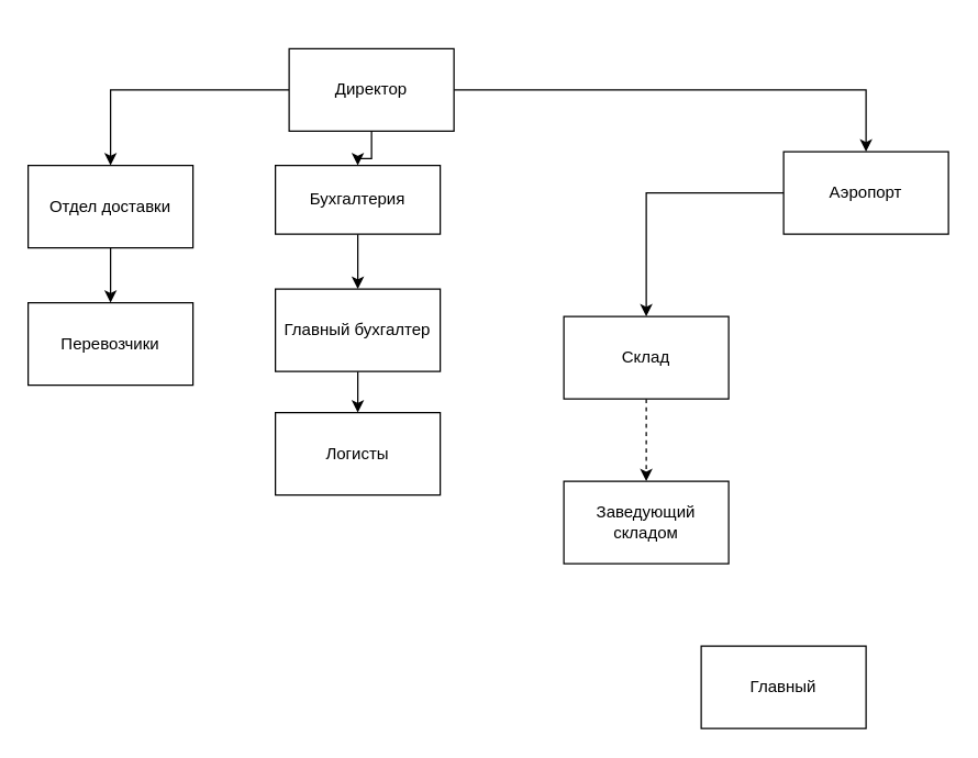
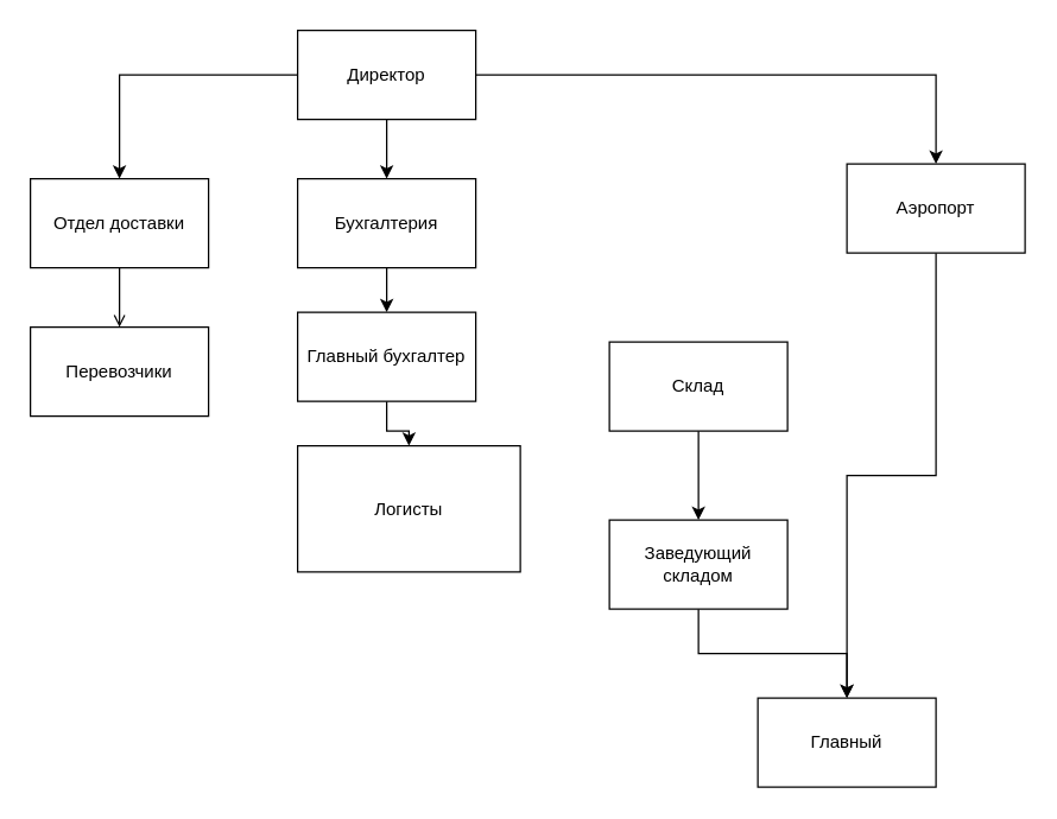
  <mxCell id="0" />
  <mxCell id="1" parent="0" />
- <mxCell id="2" style="edgeStyle=orthogonalEdgeStyle;rounded=0;orthogonalLoop=1;jettySize=auto;html=1;entryX=0.5;entryY=0;entryDx=0;entryDy=0;dashed=1;" edge="1" parent="1" source="3" target="5"><mxGeometry relative="1" as="geometry"><mxPoint x="470" y="370" as="targetPoint" /></mxGeometry></mxCell>
+ <mxCell id="2" style="edgeStyle=orthogonalEdgeStyle;rounded=0;orthogonalLoop=1;jettySize=auto;html=1;entryX=0.5;entryY=0;entryDx=0;entryDy=0;" edge="1" parent="1" source="3" target="5"><mxGeometry relative="1" as="geometry"><mxPoint x="470" y="370" as="targetPoint" /></mxGeometry></mxCell>
  <mxCell id="3" value="Склад" style="rounded=0;whiteSpace=wrap;html=1;" vertex="1" parent="1"><mxGeometry x="410" y="230" width="120" height="60" as="geometry" /></mxCell>
+ <mxCell id="4" style="edgeStyle=orthogonalEdgeStyle;rounded=0;orthogonalLoop=1;jettySize=auto;html=1;" edge="1" parent="1" source="5" target="6"><mxGeometry relative="1" as="geometry" /></mxCell>
  <mxCell id="5" value="Заведующий складом" style="rounded=0;whiteSpace=wrap;html=1;" vertex="1" parent="1"><mxGeometry x="410" y="350" width="120" height="60" as="geometry" /></mxCell>
  <mxCell id="6" value="Главный" style="rounded=0;whiteSpace=wrap;html=1;" vertex="1" parent="1"><mxGeometry x="510" y="470" width="120" height="60" as="geometry" /></mxCell>
- <mxCell id="7" style="edgeStyle=orthogonalEdgeStyle;rounded=0;orthogonalLoop=1;jettySize=auto;html=1;entryX=0.5;entryY=0;entryDx=0;entryDy=0;" edge="1" parent="1" source="8" target="3"><mxGeometry relative="1" as="geometry" /></mxCell>
+ <mxCell id="7" style="edgeStyle=orthogonalEdgeStyle;rounded=0;orthogonalLoop=1;jettySize=auto;html=1;" edge="1" parent="1" source="8" target="6"><mxGeometry relative="1" as="geometry" /></mxCell>
  <mxCell id="8" value="Аэропорт" style="rounded=0;whiteSpace=wrap;html=1;" vertex="1" parent="1"><mxGeometry x="570" y="110" width="120" height="60" as="geometry" /></mxCell>
  <mxCell id="9" style="edgeStyle=orthogonalEdgeStyle;rounded=0;orthogonalLoop=1;jettySize=auto;html=1;" edge="1" parent="1" source="12" target="8"><mxGeometry relative="1" as="geometry" /></mxCell>
  <mxCell id="10" style="edgeStyle=orthogonalEdgeStyle;rounded=0;orthogonalLoop=1;jettySize=auto;html=1;" edge="1" parent="1" source="12" target="14"><mxGeometry relative="1" as="geometry" /></mxCell>
  <mxCell id="11" style="edgeStyle=orthogonalEdgeStyle;rounded=0;orthogonalLoop=1;jettySize=auto;html=1;" edge="1" parent="1" source="12" target="19"><mxGeometry relative="1" as="geometry" /></mxCell>
- <mxCell id="12" value="Директор" style="rounded=0;whiteSpace=wrap;html=1;" vertex="1" parent="1"><mxGeometry x="210" y="35" width="120" height="60" as="geometry" /></mxCell>
+ <mxCell id="12" value="Директор" style="rounded=0;whiteSpace=wrap;html=1;" vertex="1" parent="1"><mxGeometry x="200" y="20" width="120" height="60" as="geometry" /></mxCell>
  <mxCell id="13" style="edgeStyle=orthogonalEdgeStyle;rounded=0;orthogonalLoop=1;jettySize=auto;html=1;" edge="1" parent="1" source="14" target="16"><mxGeometry relative="1" as="geometry" /></mxCell>
- <mxCell id="14" value="Бухгалтерия" style="rounded=0;whiteSpace=wrap;html=1;" vertex="1" parent="1"><mxGeometry x="200" y="120" width="120" height="50" as="geometry" /></mxCell>
+ <mxCell id="14" value="Бухгалтерия" style="rounded=0;whiteSpace=wrap;html=1;" vertex="1" parent="1"><mxGeometry x="200" y="120" width="120" height="60" as="geometry" /></mxCell>
  <mxCell id="15" style="edgeStyle=orthogonalEdgeStyle;rounded=0;orthogonalLoop=1;jettySize=auto;html=1;" edge="1" parent="1" source="16" target="17"><mxGeometry relative="1" as="geometry" /></mxCell>
  <mxCell id="16" value="Главный бухгалтер" style="rounded=0;whiteSpace=wrap;html=1;" vertex="1" parent="1"><mxGeometry x="200" y="210" width="120" height="60" as="geometry" /></mxCell>
- <mxCell id="17" value="Логисты" style="rounded=0;whiteSpace=wrap;html=1;" vertex="1" parent="1"><mxGeometry x="200" y="300" width="120" height="60" as="geometry" /></mxCell>
- <mxCell id="18" style="edgeStyle=orthogonalEdgeStyle;rounded=0;orthogonalLoop=1;jettySize=auto;html=1;" edge="1" parent="1" source="19" target="20"><mxGeometry relative="1" as="geometry" /></mxCell>
+ <mxCell id="17" value="Логисты" style="rounded=0;whiteSpace=wrap;html=1;" vertex="1" parent="1"><mxGeometry x="200" y="300" width="150" height="85" as="geometry" /></mxCell>
+ <mxCell id="18" style="edgeStyle=orthogonalEdgeStyle;rounded=0;orthogonalLoop=1;jettySize=auto;html=1;endArrow=open;" edge="1" parent="1" source="19" target="20"><mxGeometry relative="1" as="geometry" /></mxCell>
  <mxCell id="19" value="Отдел доставки" style="rounded=0;whiteSpace=wrap;html=1;" vertex="1" parent="1"><mxGeometry x="20" y="120" width="120" height="60" as="geometry" /></mxCell>
  <mxCell id="20" value="Перевозчики" style="rounded=0;whiteSpace=wrap;html=1;" vertex="1" parent="1"><mxGeometry x="20" y="220" width="120" height="60" as="geometry" /></mxCell>
